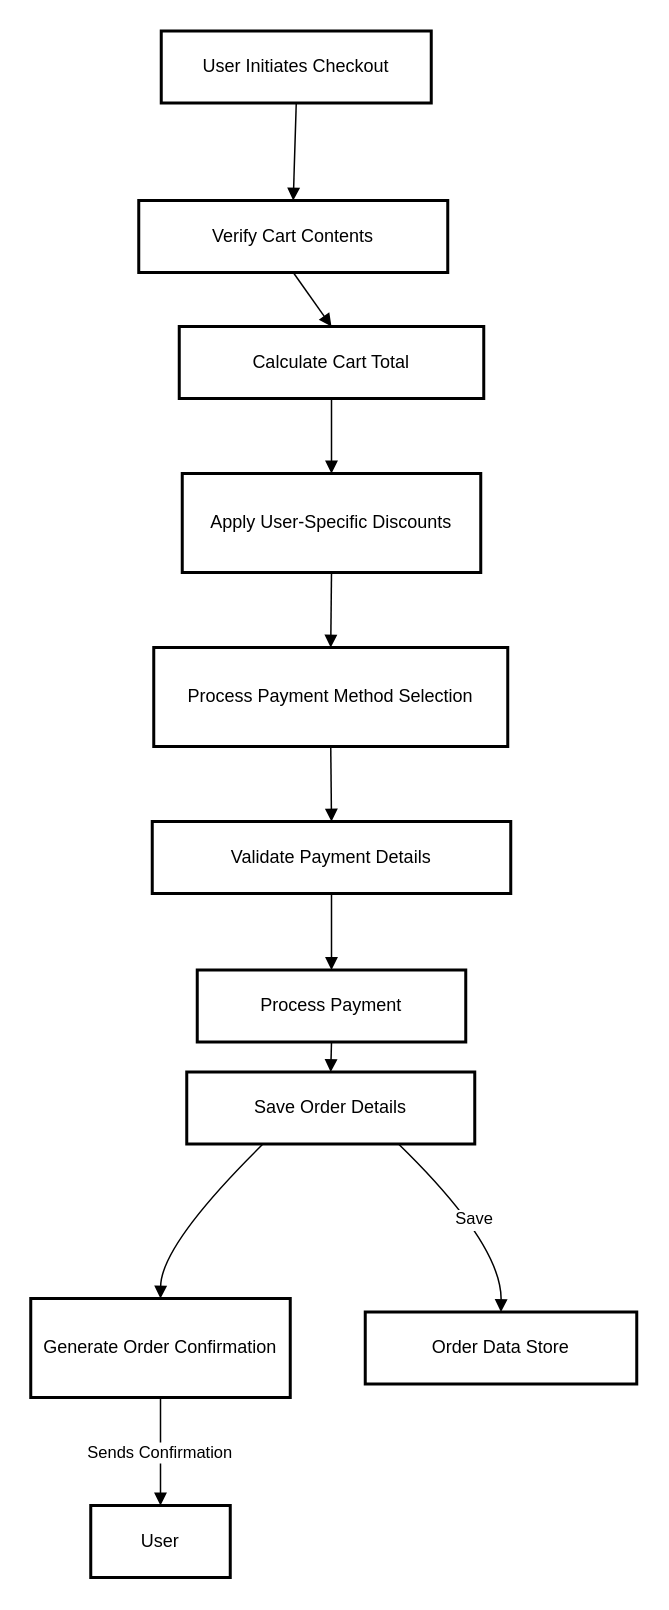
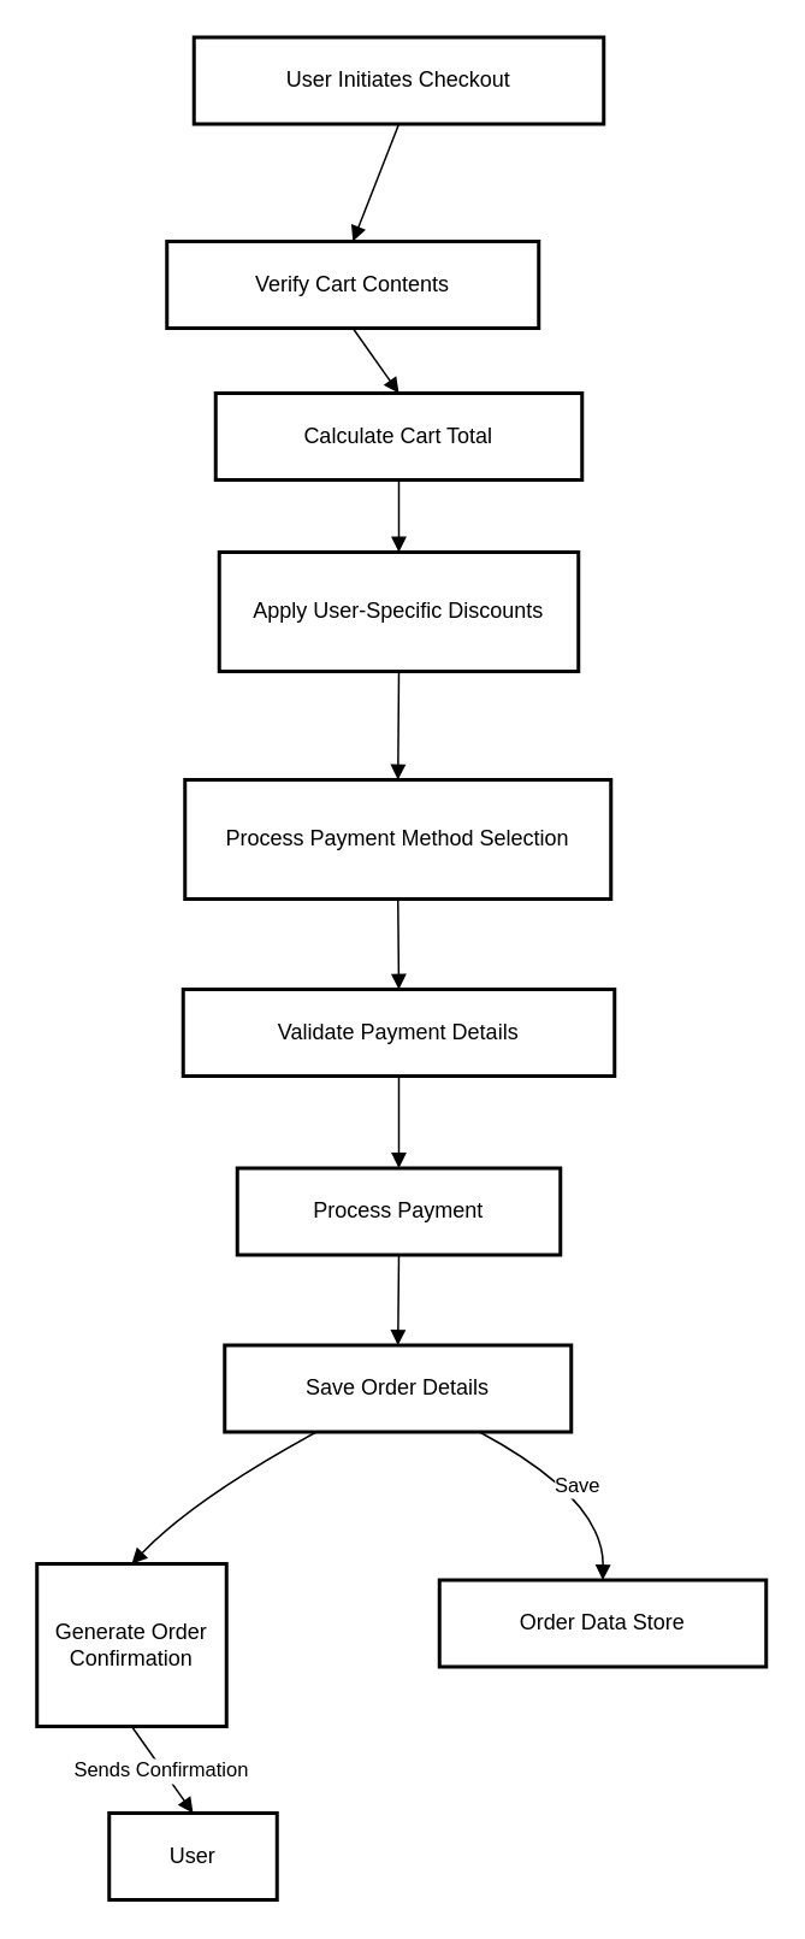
  <mxCell id="0" />
  <mxCell id="1" parent="0" />
- <mxCell id="2" value="User Initiates Checkout" style="whiteSpace=wrap;strokeWidth=2;" vertex="1" parent="1"><mxGeometry x="107" y="20" width="180" height="48" as="geometry" /></mxCell>
+ <mxCell id="2" value="User Initiates Checkout" style="whiteSpace=wrap;strokeWidth=2;" vertex="1" parent="1"><mxGeometry x="107" y="20" width="227" height="48" as="geometry" /></mxCell>
  <mxCell id="3" value="Verify Cart Contents" style="whiteSpace=wrap;strokeWidth=2;" vertex="1" parent="1"><mxGeometry x="92" y="133" width="206" height="48" as="geometry" /></mxCell>
  <mxCell id="4" value="Calculate Cart Total" style="whiteSpace=wrap;strokeWidth=2;" vertex="1" parent="1"><mxGeometry x="119" y="217" width="203" height="48" as="geometry" /></mxCell>
- <mxCell id="5" value="Apply User-Specific Discounts" style="whiteSpace=wrap;strokeWidth=2;" vertex="1" parent="1"><mxGeometry x="121" y="315" width="199" height="66" as="geometry" /></mxCell>
+ <mxCell id="5" value="Apply User-Specific Discounts" style="whiteSpace=wrap;strokeWidth=2;" vertex="1" parent="1"><mxGeometry x="121" y="305" width="199" height="66" as="geometry" /></mxCell>
  <mxCell id="6" value="Process Payment Method Selection" style="whiteSpace=wrap;strokeWidth=2;" vertex="1" parent="1"><mxGeometry x="102" y="431" width="236" height="66" as="geometry" /></mxCell>
  <mxCell id="7" value="Validate Payment Details" style="whiteSpace=wrap;strokeWidth=2;" vertex="1" parent="1"><mxGeometry x="101" y="547" width="239" height="48" as="geometry" /></mxCell>
  <mxCell id="8" value="Process Payment" style="whiteSpace=wrap;strokeWidth=2;" vertex="1" parent="1"><mxGeometry x="131" y="646" width="179" height="48" as="geometry" /></mxCell>
- <mxCell id="9" value="Save Order Details" style="whiteSpace=wrap;strokeWidth=2;" vertex="1" parent="1"><mxGeometry x="124" y="714" width="192" height="48" as="geometry" /></mxCell>
- <mxCell id="10" value="Generate Order Confirmation" style="whiteSpace=wrap;strokeWidth=2;" vertex="1" parent="1"><mxGeometry x="20" y="865" width="173" height="66" as="geometry" /></mxCell>
+ <mxCell id="9" value="Save Order Details" style="whiteSpace=wrap;strokeWidth=2;" vertex="1" parent="1"><mxGeometry x="124" y="744" width="192" height="48" as="geometry" /></mxCell>
+ <mxCell id="10" value="Generate Order Confirmation" style="whiteSpace=wrap;strokeWidth=2;" vertex="1" parent="1"><mxGeometry x="20" y="865" width="105" height="90" as="geometry" /></mxCell>
  <mxCell id="11" value="User" style="whiteSpace=wrap;strokeWidth=2;" vertex="1" parent="1"><mxGeometry x="60" y="1003" width="93" height="48" as="geometry" /></mxCell>
  <mxCell id="12" value="Order Data Store" style="whiteSpace=wrap;strokeWidth=2;" vertex="1" parent="1"><mxGeometry x="243" y="874" width="181" height="48" as="geometry" /></mxCell>
  <mxCell id="13" value="" style="curved=1;startArrow=none;endArrow=block;exitX=0.5;exitY=1.01;entryX=0.5;entryY=0.01;rounded=0;" edge="1" parent="1" source="2" target="3"><mxGeometry relative="1" as="geometry"><Array as="points" /></mxGeometry></mxCell>
  <mxCell id="14" value="" style="curved=1;startArrow=none;endArrow=block;exitX=0.5;exitY=1.02;entryX=0.5;entryY=0;rounded=0;" edge="1" parent="1" source="3" target="4"><mxGeometry relative="1" as="geometry"><Array as="points" /></mxGeometry></mxCell>
  <mxCell id="15" value="" style="curved=1;startArrow=none;endArrow=block;exitX=0.5;exitY=1;entryX=0.5;entryY=0;rounded=0;" edge="1" parent="1" source="4" target="5"><mxGeometry relative="1" as="geometry"><Array as="points" /></mxGeometry></mxCell>
  <mxCell id="16" value="" style="curved=1;startArrow=none;endArrow=block;exitX=0.5;exitY=1;entryX=0.5;entryY=0;rounded=0;" edge="1" parent="1" source="5" target="6"><mxGeometry relative="1" as="geometry"><Array as="points" /></mxGeometry></mxCell>
  <mxCell id="17" value="" style="curved=1;startArrow=none;endArrow=block;exitX=0.5;exitY=1;entryX=0.5;entryY=0;rounded=0;" edge="1" parent="1" source="6" target="7"><mxGeometry relative="1" as="geometry"><Array as="points" /></mxGeometry></mxCell>
  <mxCell id="18" value="" style="curved=1;startArrow=none;endArrow=block;exitX=0.5;exitY=1.01;entryX=0.5;entryY=-0.01;rounded=0;" edge="1" parent="1" source="7" target="8"><mxGeometry relative="1" as="geometry"><Array as="points" /></mxGeometry></mxCell>
  <mxCell id="19" value="" style="curved=1;startArrow=none;endArrow=block;exitX=0.5;exitY=1;entryX=0.5;entryY=0;rounded=0;" edge="1" parent="1" source="8" target="9"><mxGeometry relative="1" as="geometry"><Array as="points" /></mxGeometry></mxCell>
  <mxCell id="20" value="" style="curved=1;startArrow=none;endArrow=block;exitX=0.26;exitY=1.01;entryX=0.5;entryY=0;rounded=0;" edge="1" parent="1" source="9" target="10"><mxGeometry relative="1" as="geometry"><Array as="points"><mxPoint x="107" y="829" /></Array></mxGeometry></mxCell>
  <mxCell id="21" value="Sends Confirmation" style="curved=1;startArrow=none;endArrow=block;exitX=0.5;exitY=1;entryX=0.5;entryY=0;rounded=0;" edge="1" parent="1" source="10" target="11"><mxGeometry relative="1" as="geometry"><Array as="points" /></mxGeometry></mxCell>
  <mxCell id="22" value="Save" style="curved=1;startArrow=none;endArrow=block;exitX=0.74;exitY=1.01;entryX=0.5;entryY=-0.01;rounded=0;" edge="1" parent="1" source="9" target="12"><mxGeometry relative="1" as="geometry"><Array as="points"><mxPoint x="334" y="829" /></Array></mxGeometry></mxCell>
